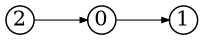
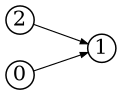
  digraph {
    rankdir=LR
    node [fixedsize=true shape=circle]
    edge [arrowsize=0.5 penwidth=0.75]
    2 [width=.26]
    1 [width=.26]
    0 [width=.26]
-   2 -> 0
+   2 -> 1
    0 -> 1
  }
